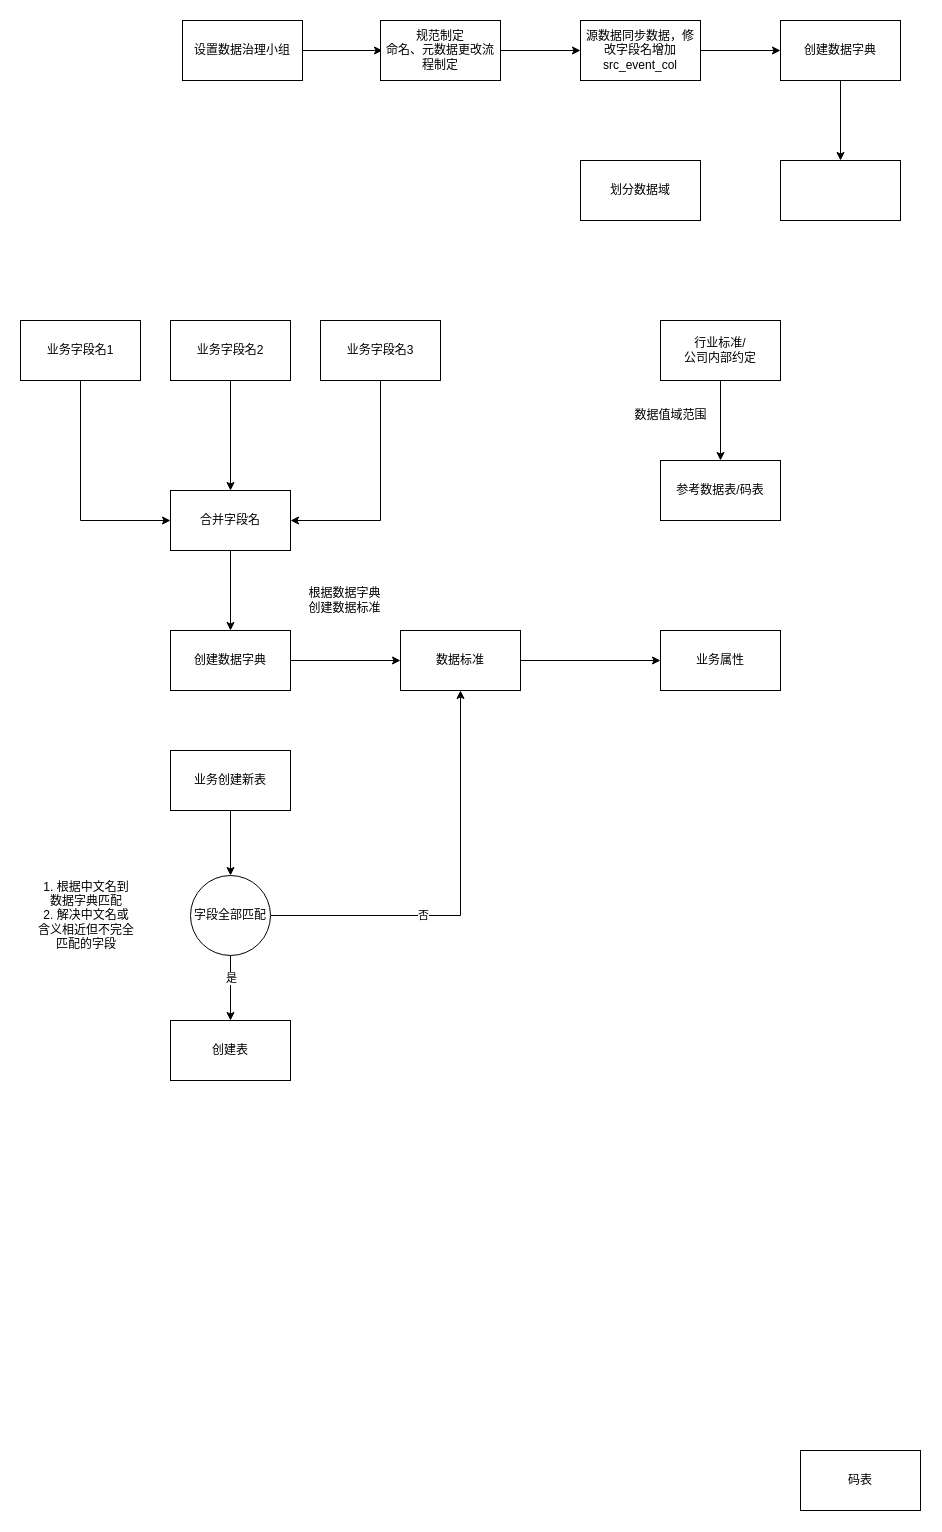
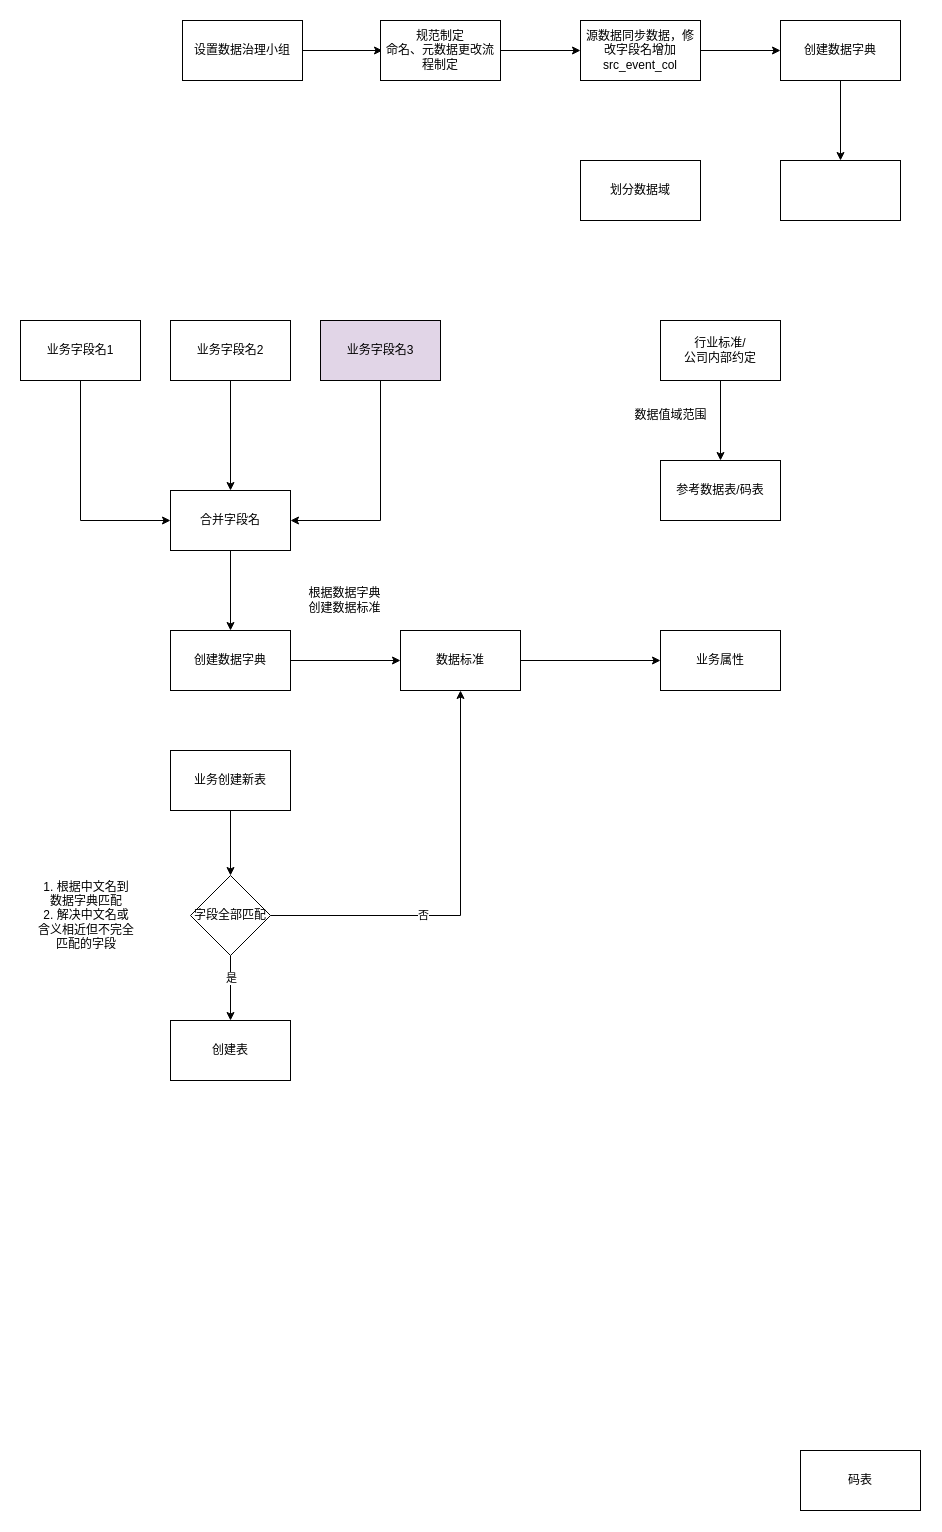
  <mxCell id="0" />
  <mxCell id="1" parent="0" />
  <mxCell id="2" value="" style="edgeStyle=orthogonalEdgeStyle;rounded=0;orthogonalLoop=1;jettySize=auto;html=1;" parent="1" edge="1"><mxGeometry relative="1" as="geometry"><mxPoint x="302" y="50" as="sourcePoint" /><mxPoint x="382" y="50" as="targetPoint" /></mxGeometry></mxCell>
  <mxCell id="3" value="&lt;p&gt;设置数据治理小组&lt;/p&gt;" style="rounded=0;whiteSpace=wrap;html=1;align=center;" parent="1" vertex="1"><mxGeometry x="182" y="20" width="120" height="60" as="geometry" /></mxCell>
  <mxCell id="4" value="" style="edgeStyle=orthogonalEdgeStyle;rounded=0;orthogonalLoop=1;jettySize=auto;html=1;" parent="1" source="5" target="7" edge="1"><mxGeometry relative="1" as="geometry" /></mxCell>
  <mxCell id="5" value="规范制定&lt;div&gt;命名、元数据更改流程制定&lt;/div&gt;" style="rounded=0;whiteSpace=wrap;html=1;" parent="1" vertex="1"><mxGeometry x="380" y="20" width="120" height="60" as="geometry" /></mxCell>
  <mxCell id="6" value="" style="edgeStyle=orthogonalEdgeStyle;rounded=0;orthogonalLoop=1;jettySize=auto;html=1;" parent="1" source="7" target="9" edge="1"><mxGeometry relative="1" as="geometry" /></mxCell>
  <mxCell id="7" value="源数据同步数据，修改字段名增加src_event_col" style="whiteSpace=wrap;html=1;rounded=0;" parent="1" vertex="1"><mxGeometry x="580" y="20" width="120" height="60" as="geometry" /></mxCell>
  <mxCell id="8" value="" style="edgeStyle=orthogonalEdgeStyle;rounded=0;orthogonalLoop=1;jettySize=auto;html=1;" parent="1" source="9" target="10" edge="1"><mxGeometry relative="1" as="geometry" /></mxCell>
  <mxCell id="9" value="创建数据字典" style="whiteSpace=wrap;html=1;rounded=0;" parent="1" vertex="1"><mxGeometry x="780" y="20" width="120" height="60" as="geometry" /></mxCell>
  <mxCell id="10" value="" style="whiteSpace=wrap;html=1;rounded=0;" parent="1" vertex="1"><mxGeometry x="780" y="160" width="120" height="60" as="geometry" /></mxCell>
  <mxCell id="11" value="划分数据域" style="whiteSpace=wrap;html=1;rounded=0;" parent="1" vertex="1"><mxGeometry x="580" y="160" width="120" height="60" as="geometry" /></mxCell>
  <mxCell id="12" value="" style="edgeStyle=orthogonalEdgeStyle;rounded=0;orthogonalLoop=1;jettySize=auto;html=1;" parent="1" source="13" target="19" edge="1"><mxGeometry relative="1" as="geometry" /></mxCell>
  <mxCell id="13" value="业务创建新表" style="rounded=0;whiteSpace=wrap;html=1;" parent="1" vertex="1"><mxGeometry x="170" y="750" width="120" height="60" as="geometry" /></mxCell>
  <mxCell id="14" value="1. 根据中文名到数据字典匹配&lt;div&gt;2. 解决中文名或含义相近但不完全匹配的字段&lt;/div&gt;" style="text;html=1;align=center;verticalAlign=middle;whiteSpace=wrap;rounded=0;" parent="1" vertex="1"><mxGeometry x="37" y="900" width="98" height="30" as="geometry" /></mxCell>
  <mxCell id="15" value="" style="edgeStyle=orthogonalEdgeStyle;rounded=0;orthogonalLoop=1;jettySize=auto;html=1;" parent="1" source="19" target="20" edge="1"><mxGeometry relative="1" as="geometry" /></mxCell>
  <mxCell id="16" value="是" style="edgeLabel;html=1;align=center;verticalAlign=middle;resizable=0;points=[];" parent="15" vertex="1" connectable="0"><mxGeometry x="-0.311" relative="1" as="geometry"><mxPoint as="offset" /></mxGeometry></mxCell>
  <mxCell id="17" value="" style="edgeStyle=orthogonalEdgeStyle;rounded=0;orthogonalLoop=1;jettySize=auto;html=1;entryX=0.5;entryY=1;entryDx=0;entryDy=0;" parent="1" source="19" target="33" edge="1"><mxGeometry relative="1" as="geometry"><mxPoint x="330" y="960" as="targetPoint" /></mxGeometry></mxCell>
  <mxCell id="18" value="否" style="edgeLabel;html=1;align=center;verticalAlign=middle;resizable=0;points=[];" parent="17" vertex="1" connectable="0"><mxGeometry x="-0.267" y="1" relative="1" as="geometry"><mxPoint as="offset" /></mxGeometry></mxCell>
- <mxCell id="19" value="字段全部匹配" style="ellipse;whiteSpace=wrap;html=1;" parent="1" vertex="1"><mxGeometry x="190" y="875" width="80" height="80" as="geometry" /></mxCell>
+ <mxCell id="19" value="字段全部匹配" style="rhombus;whiteSpace=wrap;html=1;rounded=0;" parent="1" vertex="1"><mxGeometry x="190" y="875" width="80" height="80" as="geometry" /></mxCell>
  <mxCell id="20" value="创建表" style="whiteSpace=wrap;html=1;rounded=0;" parent="1" vertex="1"><mxGeometry x="170" y="1020" width="120" height="60" as="geometry" /></mxCell>
  <mxCell id="21" style="edgeStyle=orthogonalEdgeStyle;rounded=0;orthogonalLoop=1;jettySize=auto;html=1;entryX=0;entryY=0.5;entryDx=0;entryDy=0;exitX=0.5;exitY=1;exitDx=0;exitDy=0;" edge="1" parent="1" source="22" target="36"><mxGeometry relative="1" as="geometry" /></mxCell>
  <mxCell id="22" value="业务字段名1" style="rounded=0;whiteSpace=wrap;html=1;" vertex="1" parent="1"><mxGeometry x="20" y="320" width="120" height="60" as="geometry" /></mxCell>
  <mxCell id="23" style="edgeStyle=orthogonalEdgeStyle;rounded=0;orthogonalLoop=1;jettySize=auto;html=1;entryX=0.5;entryY=0;entryDx=0;entryDy=0;" edge="1" parent="1" source="24" target="36"><mxGeometry relative="1" as="geometry" /></mxCell>
  <mxCell id="24" value="业务字段名2" style="rounded=0;whiteSpace=wrap;html=1;" vertex="1" parent="1"><mxGeometry x="170" y="320" width="120" height="60" as="geometry" /></mxCell>
  <mxCell id="25" style="edgeStyle=orthogonalEdgeStyle;rounded=0;orthogonalLoop=1;jettySize=auto;html=1;entryX=1;entryY=0.5;entryDx=0;entryDy=0;exitX=0.5;exitY=1;exitDx=0;exitDy=0;" edge="1" parent="1" source="26" target="36"><mxGeometry relative="1" as="geometry" /></mxCell>
- <mxCell id="26" value="业务字段名3" style="rounded=0;whiteSpace=wrap;html=1;" vertex="1" parent="1"><mxGeometry x="320" y="320" width="120" height="60" as="geometry" /></mxCell>
+ <mxCell id="26" value="业务字段名3" style="rounded=0;whiteSpace=wrap;html=1;fillColor=#e1d5e7;" vertex="1" parent="1"><mxGeometry x="320" y="320" width="120" height="60" as="geometry" /></mxCell>
  <mxCell id="27" value="码表" style="whiteSpace=wrap;html=1;" vertex="1" parent="1"><mxGeometry x="800" y="1450" width="120" height="60" as="geometry" /></mxCell>
  <mxCell id="28" value="参考数据表/码表" style="whiteSpace=wrap;html=1;" vertex="1" parent="1"><mxGeometry x="660" y="460" width="120" height="60" as="geometry" /></mxCell>
  <mxCell id="29" style="edgeStyle=orthogonalEdgeStyle;rounded=0;orthogonalLoop=1;jettySize=auto;html=1;entryX=0.5;entryY=0;entryDx=0;entryDy=0;" edge="1" parent="1" source="30" target="28"><mxGeometry relative="1" as="geometry" /></mxCell>
  <mxCell id="30" value="行业标准/&lt;div&gt;公司内部约定&lt;/div&gt;" style="whiteSpace=wrap;html=1;" vertex="1" parent="1"><mxGeometry x="660" y="320" width="120" height="60" as="geometry" /></mxCell>
  <mxCell id="31" value="数据值域范围" style="text;html=1;align=center;verticalAlign=middle;resizable=0;points=[];autosize=1;strokeColor=none;fillColor=none;" vertex="1" parent="1"><mxGeometry x="620" y="400" width="100" height="30" as="geometry" /></mxCell>
  <mxCell id="32" value="" style="edgeStyle=orthogonalEdgeStyle;rounded=0;orthogonalLoop=1;jettySize=auto;html=1;" edge="1" parent="1" source="33" target="34"><mxGeometry relative="1" as="geometry" /></mxCell>
  <mxCell id="33" value="数据标准" style="whiteSpace=wrap;html=1;" vertex="1" parent="1"><mxGeometry x="400" y="630" width="120" height="60" as="geometry" /></mxCell>
  <mxCell id="34" value="业务属性" style="whiteSpace=wrap;html=1;" vertex="1" parent="1"><mxGeometry x="660" y="630" width="120" height="60" as="geometry" /></mxCell>
  <mxCell id="35" style="edgeStyle=orthogonalEdgeStyle;rounded=0;orthogonalLoop=1;jettySize=auto;html=1;" edge="1" parent="1" source="36" target="38"><mxGeometry relative="1" as="geometry" /></mxCell>
  <mxCell id="36" value="合并字段名" style="rounded=0;whiteSpace=wrap;html=1;" vertex="1" parent="1"><mxGeometry x="170" y="490" width="120" height="60" as="geometry" /></mxCell>
  <mxCell id="37" style="edgeStyle=orthogonalEdgeStyle;rounded=0;orthogonalLoop=1;jettySize=auto;html=1;entryX=0;entryY=0.5;entryDx=0;entryDy=0;" edge="1" parent="1" source="38" target="33"><mxGeometry relative="1" as="geometry" /></mxCell>
  <mxCell id="38" value="创建数据字典" style="whiteSpace=wrap;html=1;rounded=0;" vertex="1" parent="1"><mxGeometry x="170" y="630" width="120" height="60" as="geometry" /></mxCell>
  <mxCell id="39" value="根据数据字典&lt;div&gt;创建数据标准&lt;/div&gt;" style="text;html=1;align=center;verticalAlign=middle;resizable=0;points=[];autosize=1;strokeColor=none;fillColor=none;" vertex="1" parent="1"><mxGeometry x="294" y="580" width="100" height="40" as="geometry" /></mxCell>
